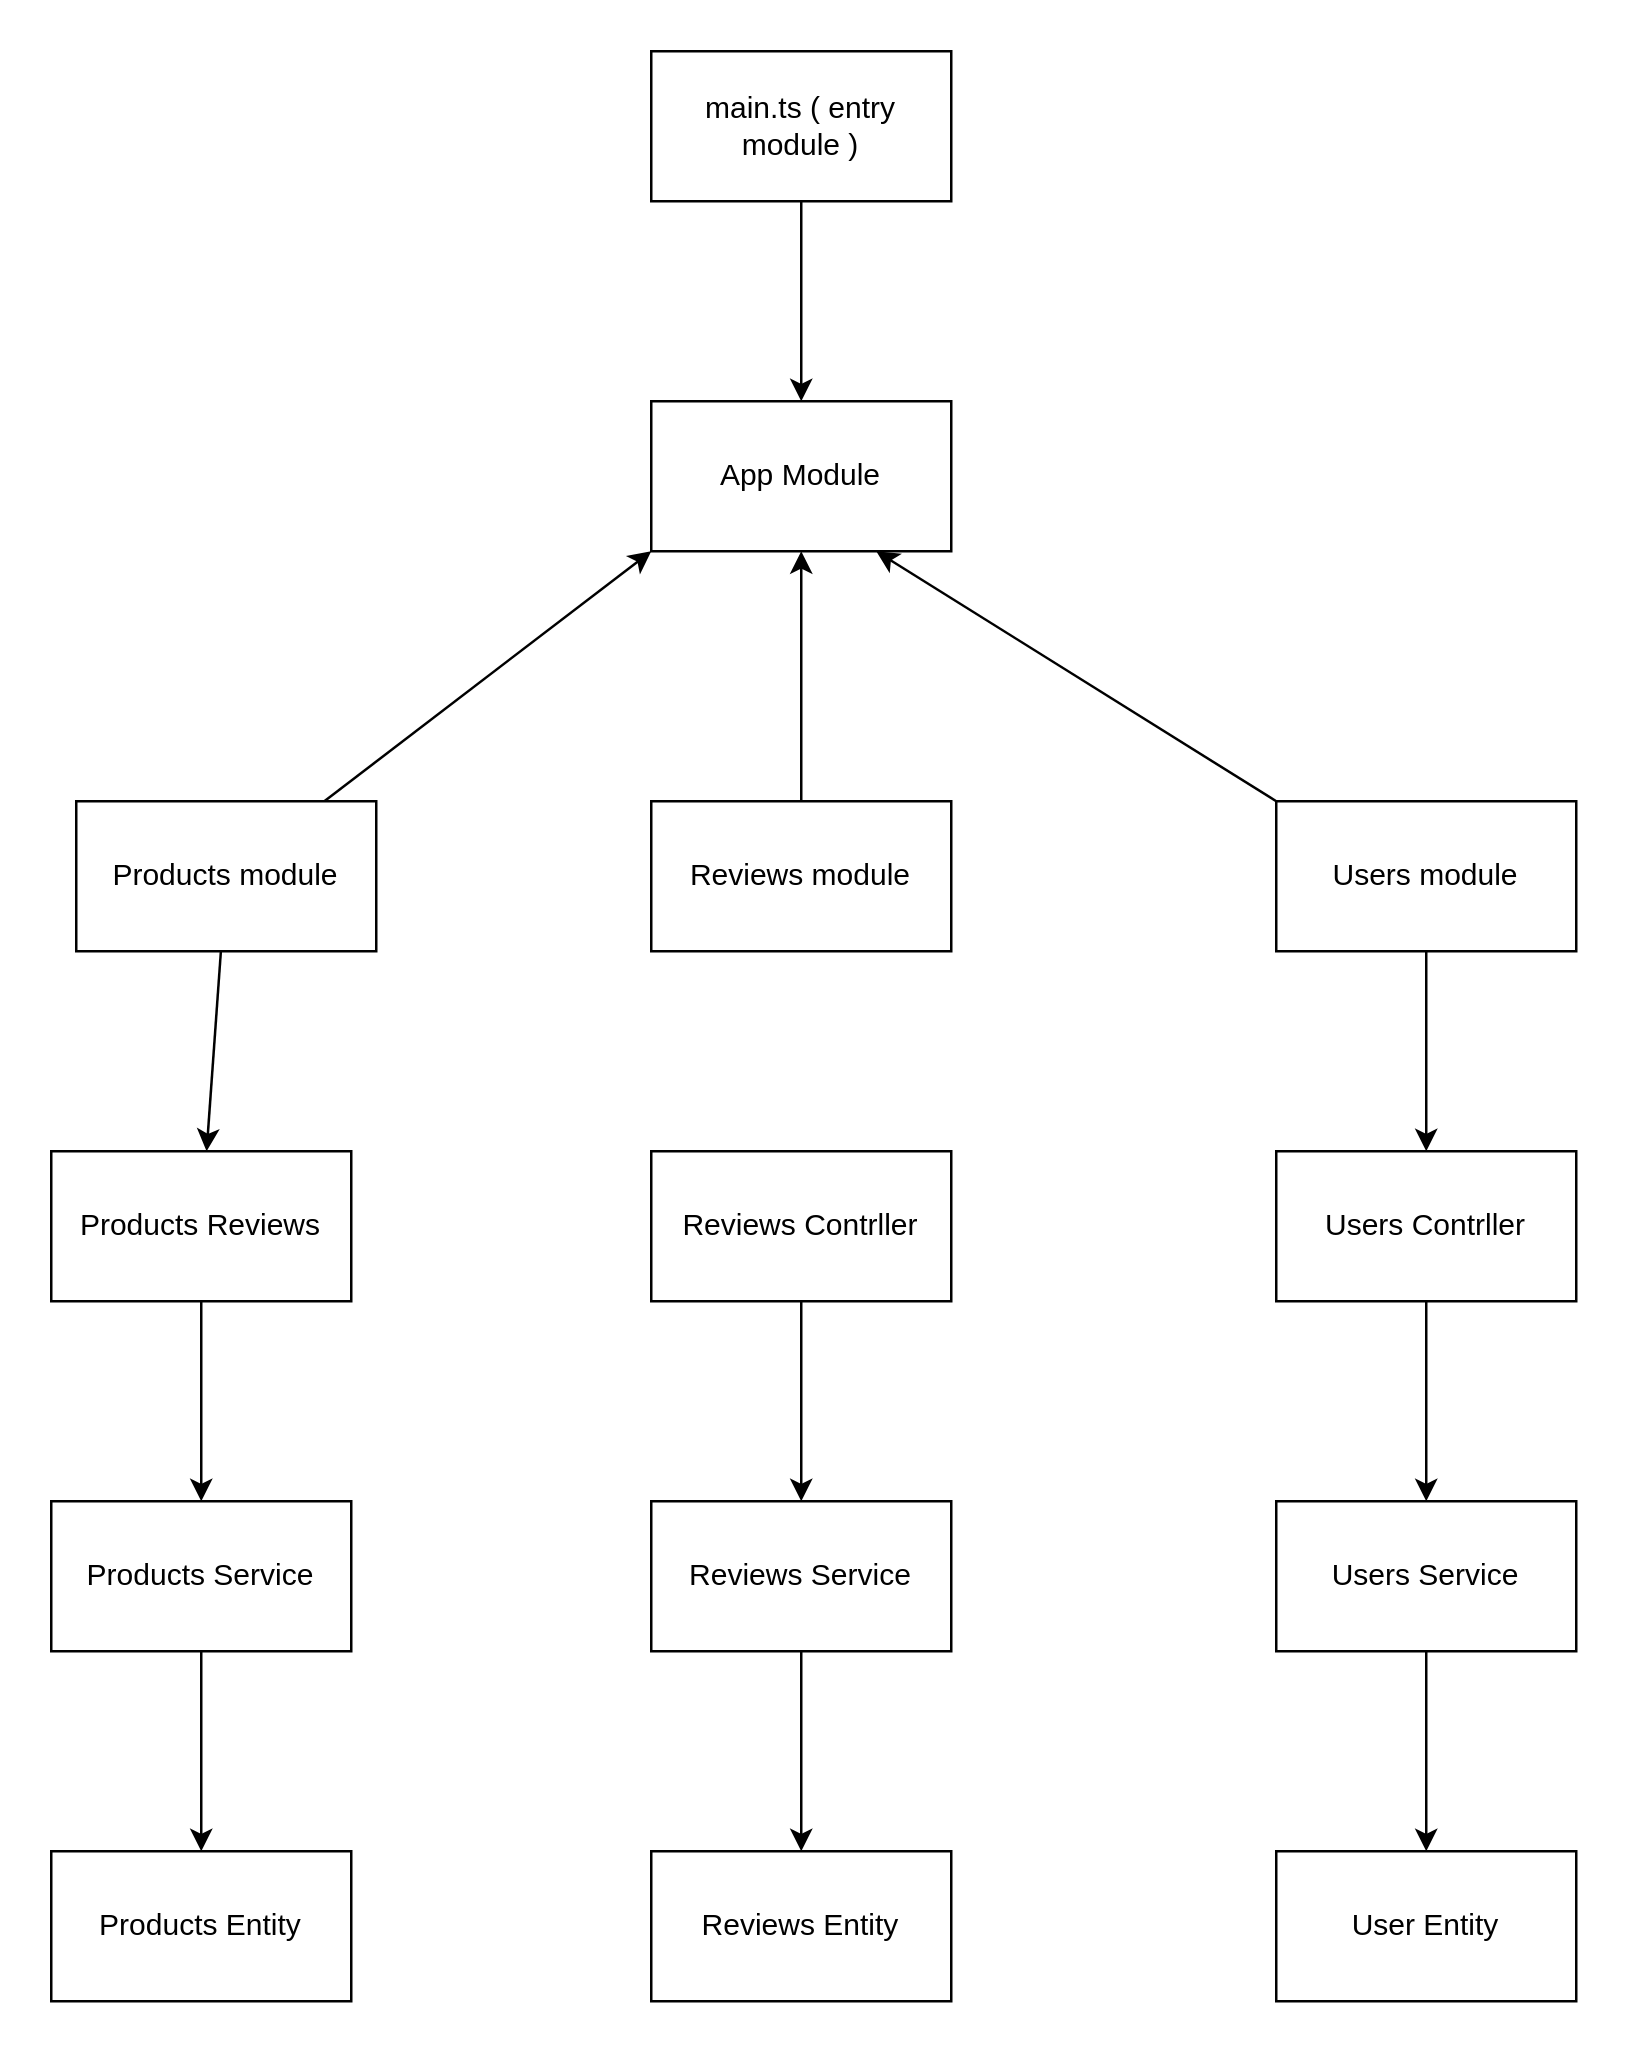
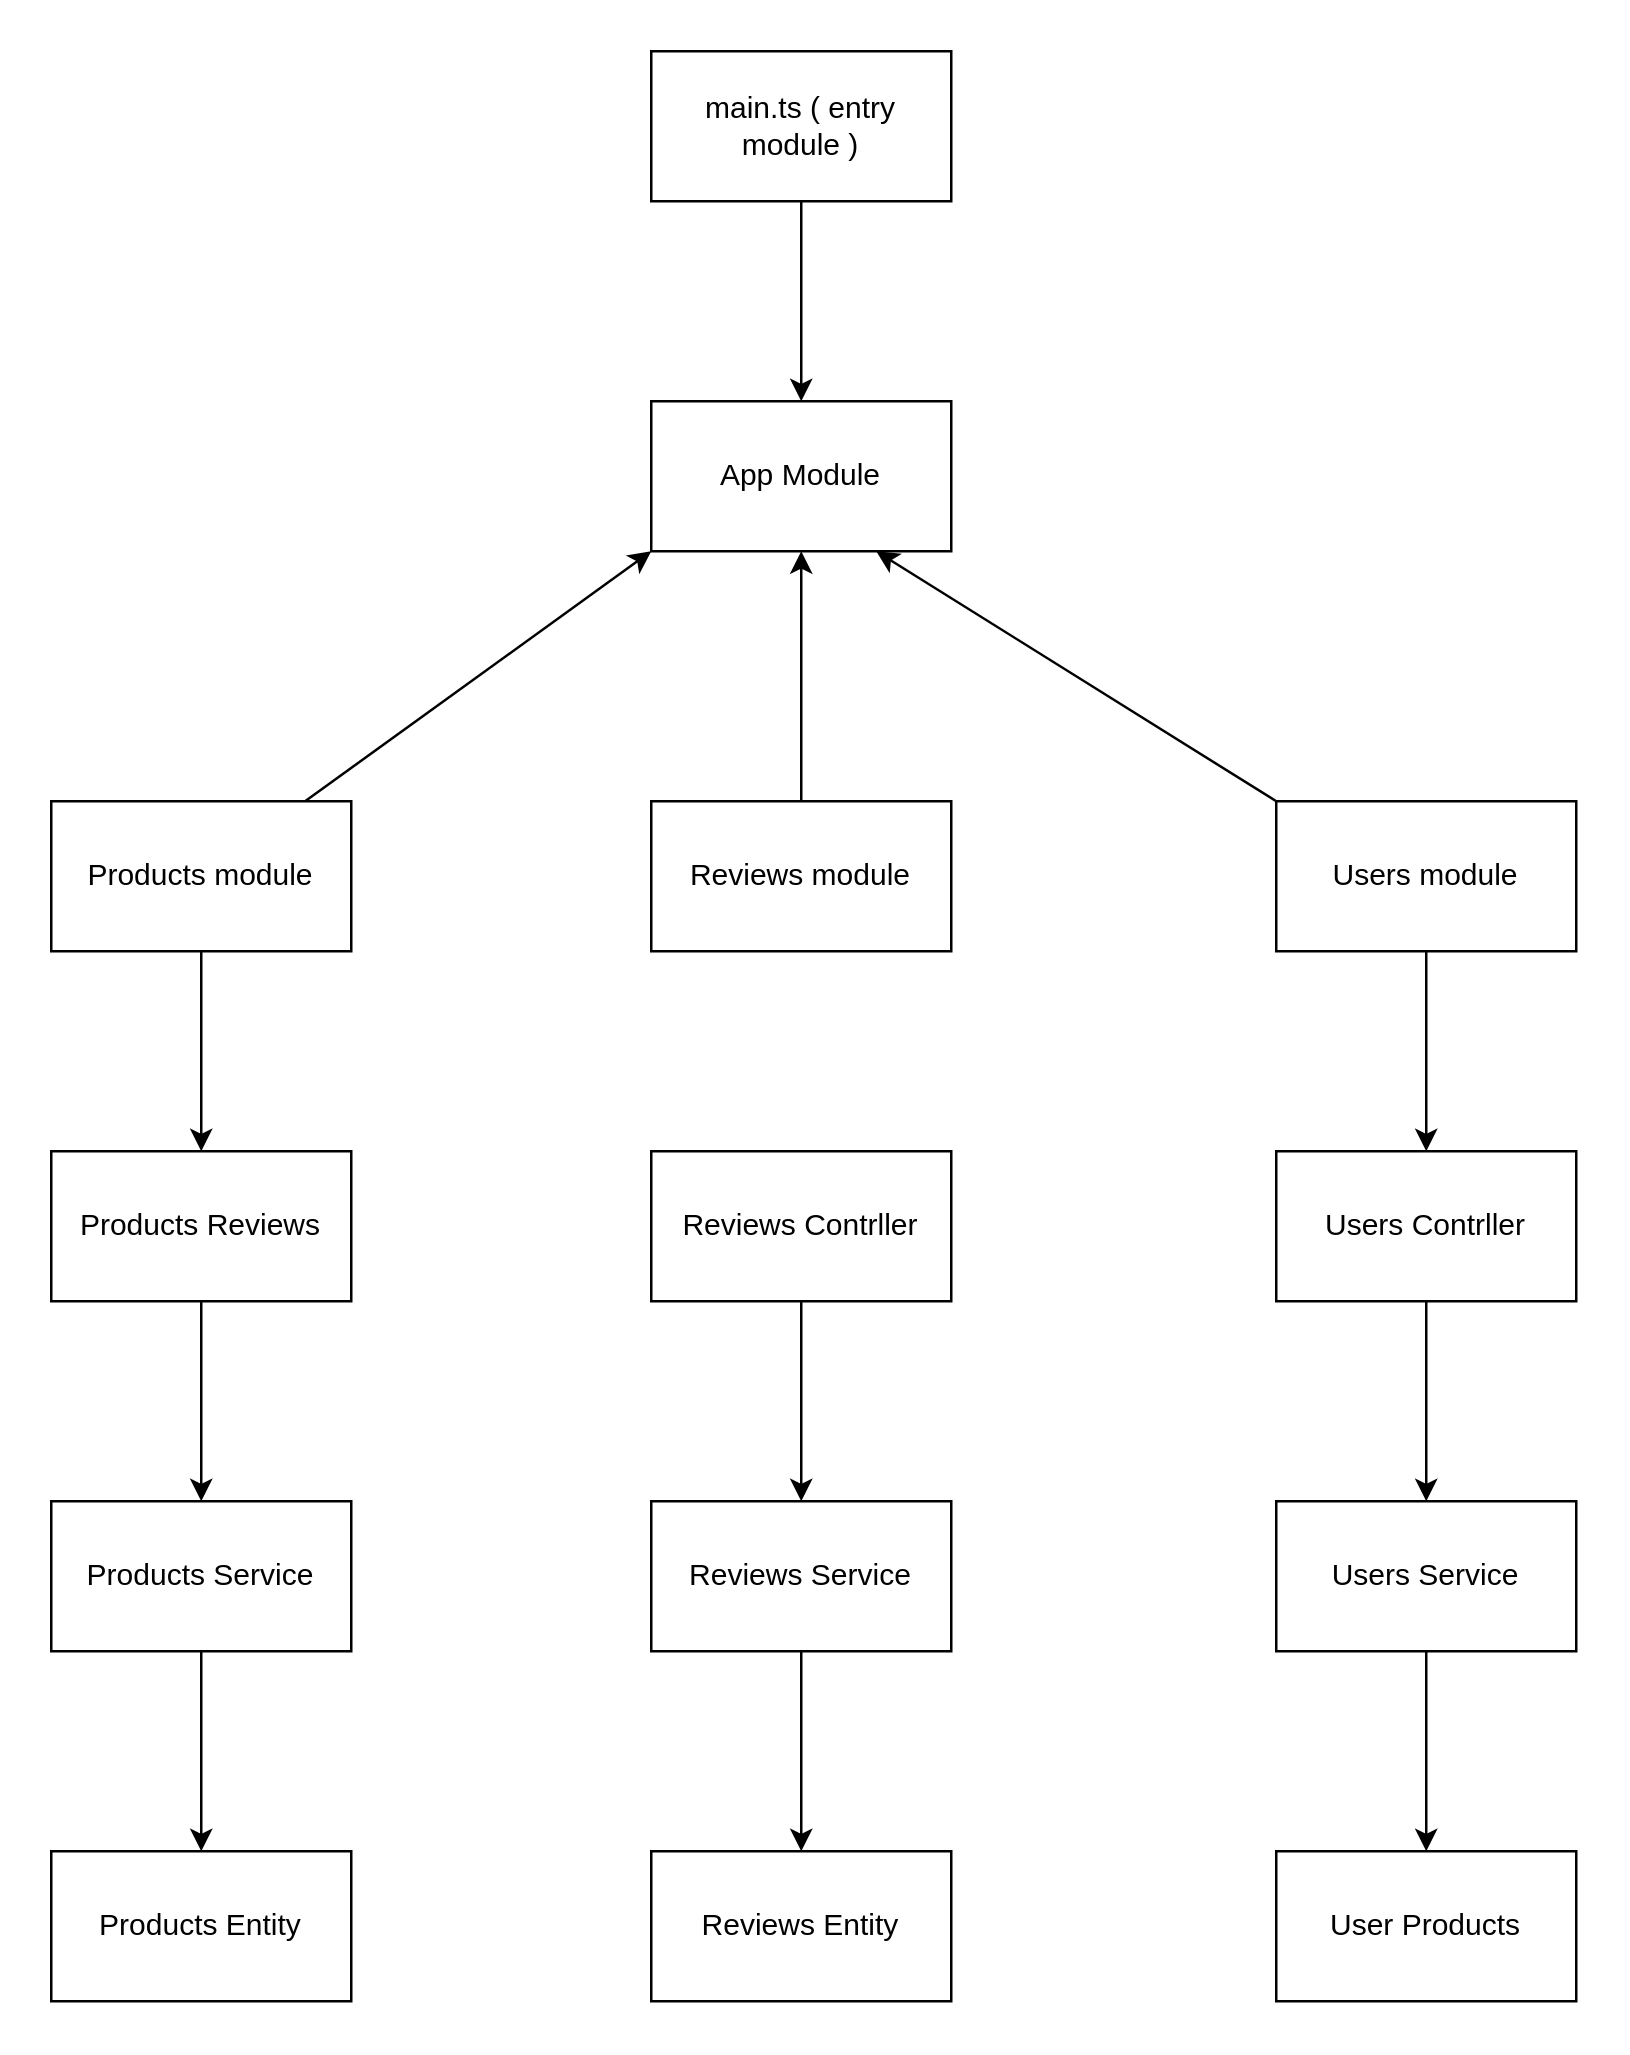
  <mxCell id="0" />
  <mxCell id="1" parent="0" />
  <mxCell id="2" value="" style="edgeStyle=none;html=1;" edge="1" parent="1" source="3" target="4"><mxGeometry relative="1" as="geometry" /></mxCell>
  <mxCell id="3" value="main.ts ( entry module )" style="rounded=0;whiteSpace=wrap;html=1;" vertex="1" parent="1"><mxGeometry x="260" y="20" width="120" height="60" as="geometry" /></mxCell>
  <mxCell id="4" value="App Module" style="whiteSpace=wrap;html=1;rounded=0;" vertex="1" parent="1"><mxGeometry x="260" y="160" width="120" height="60" as="geometry" /></mxCell>
  <mxCell id="5" value="" style="edgeStyle=none;html=1;" edge="1" parent="1" source="7" target="9"><mxGeometry relative="1" as="geometry" /></mxCell>
  <mxCell id="6" style="edgeStyle=none;html=1;exitX=0;exitY=0;exitDx=0;exitDy=0;entryX=0.75;entryY=1;entryDx=0;entryDy=0;" edge="1" parent="1" source="7" target="4"><mxGeometry relative="1" as="geometry" /></mxCell>
  <mxCell id="7" value="Users module" style="rounded=0;whiteSpace=wrap;html=1;" vertex="1" parent="1"><mxGeometry x="510" y="320" width="120" height="60" as="geometry" /></mxCell>
  <mxCell id="8" value="" style="edgeStyle=none;html=1;" edge="1" parent="1" source="9" target="11"><mxGeometry relative="1" as="geometry" /></mxCell>
  <mxCell id="9" value="Users Contrller" style="whiteSpace=wrap;html=1;rounded=0;" vertex="1" parent="1"><mxGeometry x="510" y="460" width="120" height="60" as="geometry" /></mxCell>
  <mxCell id="10" value="" style="edgeStyle=none;html=1;" edge="1" parent="1" source="11" target="12"><mxGeometry relative="1" as="geometry" /></mxCell>
  <mxCell id="11" value="Users Service" style="whiteSpace=wrap;html=1;rounded=0;" vertex="1" parent="1"><mxGeometry x="510" y="600" width="120" height="60" as="geometry" /></mxCell>
- <mxCell id="12" value="User Entity" style="whiteSpace=wrap;html=1;rounded=0;" vertex="1" parent="1"><mxGeometry x="510" y="740" width="120" height="60" as="geometry" /></mxCell>
+ <mxCell id="12" value="User Products" style="whiteSpace=wrap;html=1;rounded=0;" vertex="1" parent="1"><mxGeometry x="510" y="740" width="120" height="60" as="geometry" /></mxCell>
  <mxCell id="13" style="edgeStyle=none;html=1;entryX=0.5;entryY=1;entryDx=0;entryDy=0;" edge="1" parent="1" source="14" target="4"><mxGeometry relative="1" as="geometry" /></mxCell>
  <mxCell id="14" value="Reviews module" style="rounded=0;whiteSpace=wrap;html=1;" vertex="1" parent="1"><mxGeometry x="260" y="320" width="120" height="60" as="geometry" /></mxCell>
  <mxCell id="15" value="" style="edgeStyle=none;html=1;" edge="1" parent="1" source="16" target="18"><mxGeometry relative="1" as="geometry" /></mxCell>
  <mxCell id="16" value="&lt;span style=&quot;color: rgb(0, 0, 0);&quot;&gt;Reviews&lt;/span&gt;&amp;nbsp;Contrller" style="whiteSpace=wrap;html=1;rounded=0;" vertex="1" parent="1"><mxGeometry x="260" y="460" width="120" height="60" as="geometry" /></mxCell>
  <mxCell id="17" value="" style="edgeStyle=none;html=1;" edge="1" parent="1" source="18" target="19"><mxGeometry relative="1" as="geometry" /></mxCell>
  <mxCell id="18" value="&lt;span style=&quot;color: rgb(0, 0, 0);&quot;&gt;Reviews&lt;/span&gt;&amp;nbsp;Service" style="whiteSpace=wrap;html=1;rounded=0;" vertex="1" parent="1"><mxGeometry x="260" y="600" width="120" height="60" as="geometry" /></mxCell>
  <mxCell id="19" value="&lt;span style=&quot;color: rgb(0, 0, 0);&quot;&gt;Reviews&lt;/span&gt;&amp;nbsp;Entity" style="whiteSpace=wrap;html=1;rounded=0;" vertex="1" parent="1"><mxGeometry x="260" y="740" width="120" height="60" as="geometry" /></mxCell>
  <mxCell id="20" value="" style="edgeStyle=none;html=1;" edge="1" parent="1" source="22" target="24"><mxGeometry relative="1" as="geometry" /></mxCell>
  <mxCell id="21" style="edgeStyle=none;html=1;entryX=0;entryY=1;entryDx=0;entryDy=0;" edge="1" parent="1" source="22" target="4"><mxGeometry relative="1" as="geometry" /></mxCell>
- <mxCell id="22" value="Products module" style="rounded=0;whiteSpace=wrap;html=1;" vertex="1" parent="1"><mxGeometry x="30" y="320" width="120" height="60" as="geometry" /></mxCell>
+ <mxCell id="22" value="Products module" style="rounded=0;whiteSpace=wrap;html=1;" vertex="1" parent="1"><mxGeometry x="20" y="320" width="120" height="60" as="geometry" /></mxCell>
  <mxCell id="23" value="" style="edgeStyle=none;html=1;" edge="1" parent="1" source="24" target="26"><mxGeometry relative="1" as="geometry" /></mxCell>
  <mxCell id="24" value="&lt;span style=&quot;color: rgb(0, 0, 0);&quot;&gt;Products&lt;/span&gt;&amp;nbsp;Reviews" style="whiteSpace=wrap;html=1;rounded=0;" vertex="1" parent="1"><mxGeometry x="20" y="460" width="120" height="60" as="geometry" /></mxCell>
  <mxCell id="25" value="" style="edgeStyle=none;html=1;" edge="1" parent="1" source="26" target="27"><mxGeometry relative="1" as="geometry" /></mxCell>
  <mxCell id="26" value="&lt;span style=&quot;color: rgb(0, 0, 0);&quot;&gt;Products&lt;/span&gt;&amp;nbsp;Service" style="whiteSpace=wrap;html=1;rounded=0;" vertex="1" parent="1"><mxGeometry x="20" y="600" width="120" height="60" as="geometry" /></mxCell>
  <mxCell id="27" value="&lt;span style=&quot;color: rgb(0, 0, 0);&quot;&gt;Products&lt;/span&gt;&amp;nbsp;Entity" style="whiteSpace=wrap;html=1;rounded=0;" vertex="1" parent="1"><mxGeometry x="20" y="740" width="120" height="60" as="geometry" /></mxCell>
